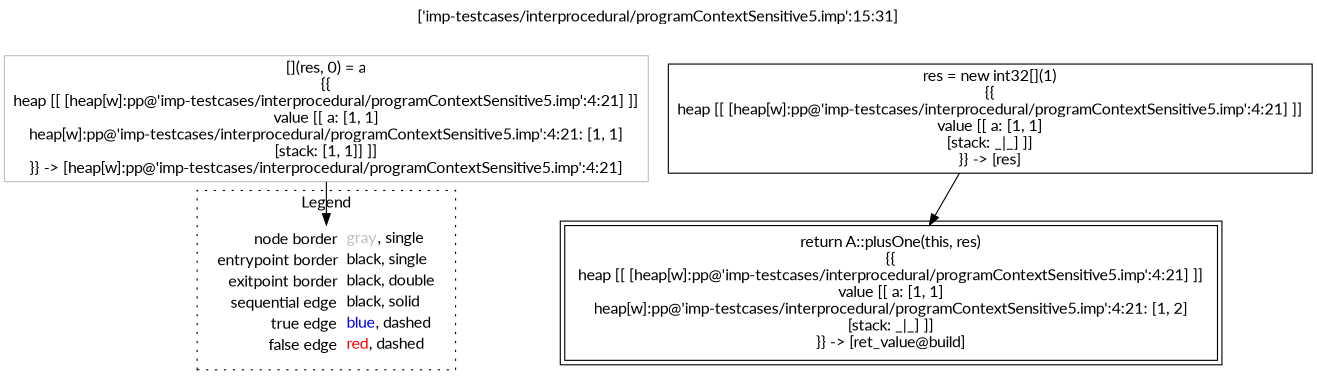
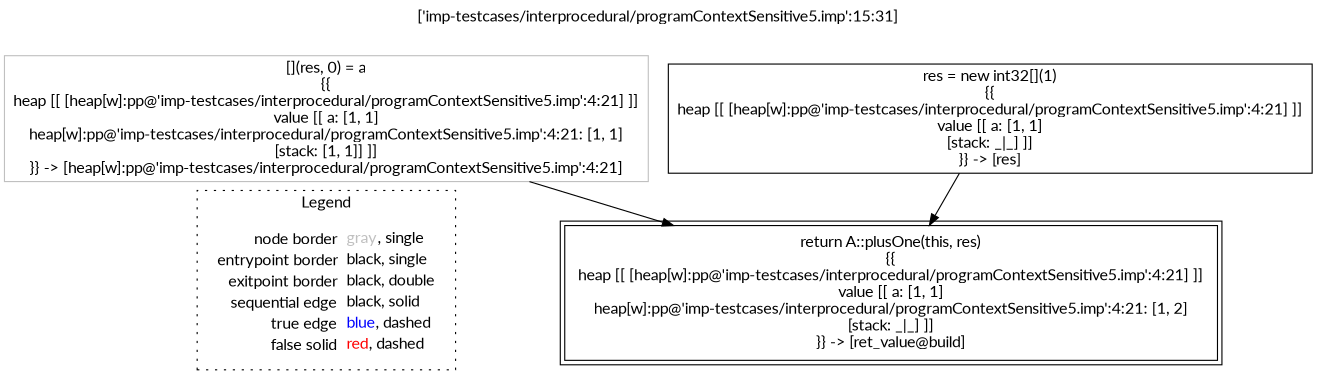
  digraph {
    fontname=Lato
    label="['imp-testcases/interprocedural/programContextSensitive5.imp':15:31]"
    labelloc=t
    node [fontname=Lato shape=rect color=black]
    edge [color=black fontname=Lato]
-   n1 [label=<<table border="0" cellpadding="2" cellspacing="0" cellborder="0"><tr><td align="right">node border&nbsp;</td><td align="left"><font color="gray">gray</font>, single</td></tr><tr><td align="right">entrypoint border&nbsp;</td><td align="left"><font color="black">black</font>, single</td></tr><tr><td align="right">exitpoint border&nbsp;</td><td align="left"><font color="black">black</font>, double</td></tr><tr><td align="right">sequential edge&nbsp;</td><td align="left"><font color="black">black</font>, solid</td></tr><tr><td align="right">true edge&nbsp;</td><td align="left"><font color="blue">blue</font>, dashed</td></tr><tr><td align="right">false edge&nbsp;</td><td align="left"><font color="red">red</font>, dashed</td></tr></table>> shape=plaintext color=""]
+   n1 [label=<<table border="0" cellpadding="2" cellspacing="0" cellborder="0"><tr><td align="right">node border&nbsp;</td><td align="left"><font color="gray">gray</font>, single</td></tr><tr><td align="right">entrypoint border&nbsp;</td><td align="left"><font color="black">black</font>, single</td></tr><tr><td align="right">exitpoint border&nbsp;</td><td align="left"><font color="black">black</font>, double</td></tr><tr><td align="right">sequential edge&nbsp;</td><td align="left"><font color="black">black</font>, solid</td></tr><tr><td align="right">true edge&nbsp;</td><td align="left"><font color="blue">blue</font>, dashed</td></tr><tr><td align="right">false solid&nbsp;</td><td align="left"><font color="red">red</font>, dashed</td></tr></table>> shape=plaintext color=""]
    n2 [label=<res = new int32[](1)<BR/>{{<BR/>heap [[ [heap[w]:pp@'imp-testcases/interprocedural/programContextSensitive5.imp':4:21] ]]<BR/>value [[ a: [1, 1]<BR/>[stack: _|_] ]]<BR/>}} -&gt; [res]>]
    n3 [label=<return A::plusOne(this, res)<BR/>{{<BR/>heap [[ [heap[w]:pp@'imp-testcases/interprocedural/programContextSensitive5.imp':4:21] ]]<BR/>value [[ a: [1, 1]<BR/>heap[w]:pp@'imp-testcases/interprocedural/programContextSensitive5.imp':4:21: [1, 2]<BR/>[stack: _|_] ]]<BR/>}} -&gt; [ret_value@build]> peripheries=2]
    n4 [color=gray label=<[](res, 0) = a<BR/>{{<BR/>heap [[ [heap[w]:pp@'imp-testcases/interprocedural/programContextSensitive5.imp':4:21] ]]<BR/>value [[ a: [1, 1]<BR/>heap[w]:pp@'imp-testcases/interprocedural/programContextSensitive5.imp':4:21: [1, 1]<BR/>[stack: [1, 1]] ]]<BR/>}} -&gt; [heap[w]:pp@'imp-testcases/interprocedural/programContextSensitive5.imp':4:21]>]
    subgraph cluster_1 {
      label=Legend
      style=dotted
      n1
    }
    n2 -> n3
-   n4 -> n1
+   n4 -> n3
  }
